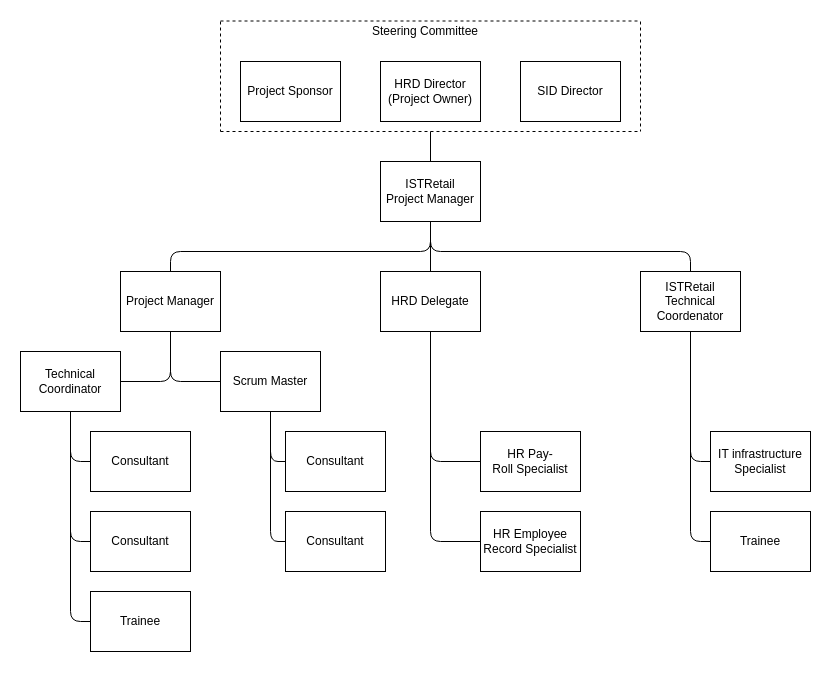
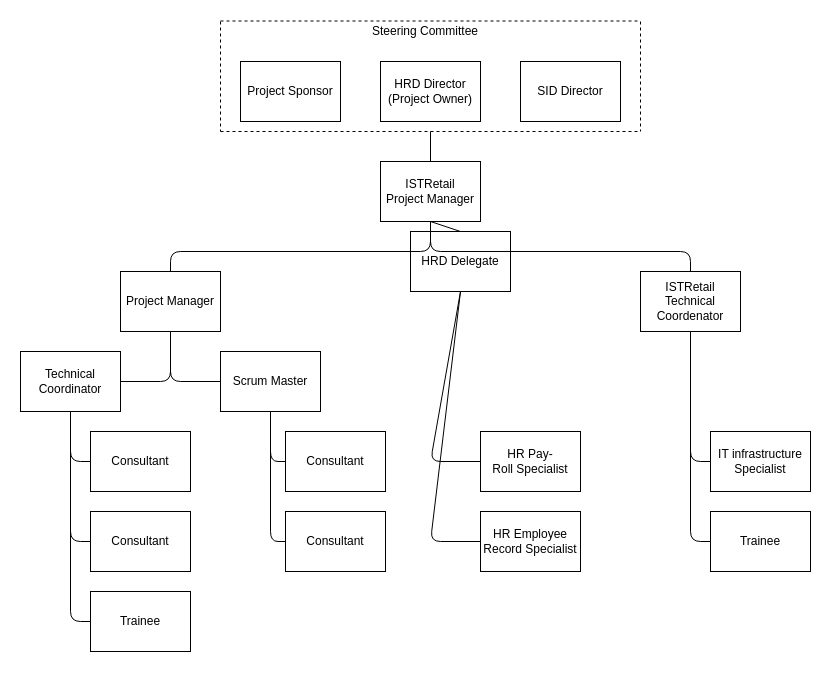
  <mxCell id="0" />
  <mxCell id="1" parent="0" />
  <mxCell id="2" value="Project Sponsor" style="rounded=0;whiteSpace=wrap;html=1;" parent="1" vertex="1"><mxGeometry x="240" y="61" width="100" height="60" as="geometry" /></mxCell>
  <mxCell id="3" value="Project Manager" style="rounded=0;whiteSpace=wrap;html=1;" parent="1" vertex="1"><mxGeometry x="120" y="271" width="100" height="60" as="geometry" /></mxCell>
  <mxCell id="4" value="Technical Coordinator" style="rounded=0;whiteSpace=wrap;html=1;" parent="1" vertex="1"><mxGeometry x="20" y="351" width="100" height="60" as="geometry" /></mxCell>
  <mxCell id="5" value="Consultant" style="rounded=0;whiteSpace=wrap;html=1;" parent="1" vertex="1"><mxGeometry x="90" y="431" width="100" height="60" as="geometry" /></mxCell>
  <mxCell id="6" value="Consultant" style="rounded=0;whiteSpace=wrap;html=1;" parent="1" vertex="1"><mxGeometry x="90" y="511" width="100" height="60" as="geometry" /></mxCell>
  <mxCell id="7" value="Trainee" style="rounded=0;whiteSpace=wrap;html=1;" parent="1" vertex="1"><mxGeometry x="90" y="591" width="100" height="60" as="geometry" /></mxCell>
  <mxCell id="8" value="Scrum Master" style="rounded=0;whiteSpace=wrap;html=1;" parent="1" vertex="1"><mxGeometry x="220" y="351" width="100" height="60" as="geometry" /></mxCell>
  <mxCell id="9" value="Consultant" style="rounded=0;whiteSpace=wrap;html=1;" parent="1" vertex="1"><mxGeometry x="285" y="431" width="100" height="60" as="geometry" /></mxCell>
  <mxCell id="10" value="Consultant" style="rounded=0;whiteSpace=wrap;html=1;" parent="1" vertex="1"><mxGeometry x="285" y="511" width="100" height="60" as="geometry" /></mxCell>
  <mxCell id="11" value="HRD Director&lt;br&gt;(Project Owner)" style="rounded=0;whiteSpace=wrap;html=1;" parent="1" vertex="1"><mxGeometry x="380" y="61" width="100" height="60" as="geometry" /></mxCell>
  <mxCell id="12" value="SID Director" style="rounded=0;whiteSpace=wrap;html=1;" parent="1" vertex="1"><mxGeometry x="520" y="61" width="100" height="60" as="geometry" /></mxCell>
  <mxCell id="13" value="ISTRetail&lt;br&gt;Project Manager" style="rounded=0;whiteSpace=wrap;html=1;" parent="1" vertex="1"><mxGeometry x="380" y="161" width="100" height="60" as="geometry" /></mxCell>
  <mxCell id="14" value="" style="endArrow=none;dashed=1;html=1;" parent="1" edge="1"><mxGeometry width="50" height="50" relative="1" as="geometry"><mxPoint x="220" y="131" as="sourcePoint" /><mxPoint x="640" y="131" as="targetPoint" /></mxGeometry></mxCell>
  <mxCell id="15" value="" style="endArrow=none;dashed=1;html=1;" parent="1" edge="1"><mxGeometry width="50" height="50" relative="1" as="geometry"><mxPoint x="640" y="21" as="sourcePoint" /><mxPoint x="640" y="131" as="targetPoint" /></mxGeometry></mxCell>
  <mxCell id="16" value="" style="endArrow=none;dashed=1;html=1;" parent="1" edge="1"><mxGeometry width="50" height="50" relative="1" as="geometry"><mxPoint x="220" y="20.5" as="sourcePoint" /><mxPoint x="640" y="20.5" as="targetPoint" /></mxGeometry></mxCell>
  <mxCell id="17" value="" style="endArrow=none;dashed=1;html=1;" parent="1" edge="1"><mxGeometry width="50" height="50" relative="1" as="geometry"><mxPoint x="220" y="21" as="sourcePoint" /><mxPoint x="220" y="131" as="targetPoint" /></mxGeometry></mxCell>
- <mxCell id="18" value="HRD Delegate" style="rounded=0;whiteSpace=wrap;html=1;" parent="1" vertex="1"><mxGeometry x="380" y="271" width="100" height="60" as="geometry" /></mxCell>
+ <mxCell id="18" value="HRD Delegate" style="rounded=0;whiteSpace=wrap;html=1;" parent="1" vertex="1"><mxGeometry x="410" y="231" width="100" height="60" as="geometry" /></mxCell>
  <mxCell id="19" value="HR Employee Record Specialist" style="rounded=0;whiteSpace=wrap;html=1;" parent="1" vertex="1"><mxGeometry x="480" y="511" width="100" height="60" as="geometry" /></mxCell>
  <mxCell id="20" value="HR Pay-Roll&amp;nbsp;Specialist" style="rounded=0;whiteSpace=wrap;html=1;" parent="1" vertex="1"><mxGeometry x="480" y="431" width="100" height="60" as="geometry" /></mxCell>
  <mxCell id="21" value="ISTRetail Technical Coordenator" style="rounded=0;whiteSpace=wrap;html=1;" parent="1" vertex="1"><mxGeometry x="640" y="271" width="100" height="60" as="geometry" /></mxCell>
  <mxCell id="22" value="IT infrastructure Specialist" style="rounded=0;whiteSpace=wrap;html=1;" parent="1" vertex="1"><mxGeometry x="710" y="431" width="100" height="60" as="geometry" /></mxCell>
  <mxCell id="23" value="Trainee" style="rounded=0;whiteSpace=wrap;html=1;" parent="1" vertex="1"><mxGeometry x="710" y="511" width="100" height="60" as="geometry" /></mxCell>
  <mxCell id="24" value="Steering Committee" style="text;html=1;resizable=0;points=[];autosize=1;align=left;verticalAlign=top;spacingTop=-4;" parent="1" vertex="1"><mxGeometry x="370" y="21" width="120" height="20" as="geometry" /></mxCell>
  <mxCell id="25" value="" style="endArrow=none;html=1;exitX=0.5;exitY=0;exitDx=0;exitDy=0;" edge="1" parent="1" source="13"><mxGeometry width="50" height="50" relative="1" as="geometry"><mxPoint x="30" y="171" as="sourcePoint" /><mxPoint x="430" y="131" as="targetPoint" /></mxGeometry></mxCell>
  <mxCell id="26" value="" style="endArrow=none;html=1;entryX=0.5;entryY=1;entryDx=0;entryDy=0;exitX=0.5;exitY=0;exitDx=0;exitDy=0;" edge="1" parent="1" source="18" target="13"><mxGeometry width="50" height="50" relative="1" as="geometry"><mxPoint x="290" y="271" as="sourcePoint" /><mxPoint x="340" y="221" as="targetPoint" /></mxGeometry></mxCell>
  <mxCell id="27" value="" style="endArrow=none;html=1;exitX=0.5;exitY=0;exitDx=0;exitDy=0;entryX=0.5;entryY=1;entryDx=0;entryDy=0;" edge="1" parent="1" source="3" target="13"><mxGeometry width="50" height="50" relative="1" as="geometry"><mxPoint x="210" y="291" as="sourcePoint" /><mxPoint x="260" y="241" as="targetPoint" /><Array as="points"><mxPoint x="170" y="251" /><mxPoint x="430" y="251" /></Array></mxGeometry></mxCell>
  <mxCell id="28" value="" style="endArrow=none;html=1;entryX=0.5;entryY=1;entryDx=0;entryDy=0;exitX=0.5;exitY=0;exitDx=0;exitDy=0;" edge="1" parent="1" source="21" target="13"><mxGeometry width="50" height="50" relative="1" as="geometry"><mxPoint x="640" y="271" as="sourcePoint" /><mxPoint x="660" y="231" as="targetPoint" /><Array as="points"><mxPoint x="690" y="251" /><mxPoint x="430" y="251" /></Array></mxGeometry></mxCell>
  <mxCell id="29" value="" style="endArrow=none;html=1;entryX=0.5;entryY=1;entryDx=0;entryDy=0;exitX=0;exitY=0.5;exitDx=0;exitDy=0;" edge="1" parent="1" source="8" target="3"><mxGeometry width="50" height="50" relative="1" as="geometry"><mxPoint x="210" y="501" as="sourcePoint" /><mxPoint x="260" y="451" as="targetPoint" /><Array as="points"><mxPoint x="170" y="381" /></Array></mxGeometry></mxCell>
  <mxCell id="30" value="" style="endArrow=none;html=1;entryX=0.5;entryY=1;entryDx=0;entryDy=0;exitX=1;exitY=0.5;exitDx=0;exitDy=0;" edge="1" parent="1" source="4" target="3"><mxGeometry width="50" height="50" relative="1" as="geometry"><mxPoint x="230" y="391" as="sourcePoint" /><mxPoint x="180" y="341" as="targetPoint" /><Array as="points"><mxPoint x="170" y="381" /></Array></mxGeometry></mxCell>
  <mxCell id="31" value="" style="endArrow=none;html=1;entryX=0.5;entryY=1;entryDx=0;entryDy=0;exitX=0;exitY=0.5;exitDx=0;exitDy=0;" edge="1" parent="1" source="7" target="4"><mxGeometry width="50" height="50" relative="1" as="geometry"><mxPoint x="40" y="521" as="sourcePoint" /><mxPoint x="90" y="471" as="targetPoint" /><Array as="points"><mxPoint x="70" y="621" /></Array></mxGeometry></mxCell>
  <mxCell id="32" value="" style="endArrow=none;html=1;entryX=0.5;entryY=1;entryDx=0;entryDy=0;exitX=0;exitY=0.5;exitDx=0;exitDy=0;" edge="1" parent="1" source="6" target="4"><mxGeometry width="50" height="50" relative="1" as="geometry"><mxPoint x="-40" y="531" as="sourcePoint" /><mxPoint x="10" y="481" as="targetPoint" /><Array as="points"><mxPoint x="70" y="541" /></Array></mxGeometry></mxCell>
  <mxCell id="33" value="" style="endArrow=none;html=1;entryX=0.5;entryY=1;entryDx=0;entryDy=0;exitX=0;exitY=0.5;exitDx=0;exitDy=0;" edge="1" parent="1" source="5" target="4"><mxGeometry width="50" height="50" relative="1" as="geometry"><mxPoint x="-20" y="531" as="sourcePoint" /><mxPoint x="30" y="481" as="targetPoint" /><Array as="points"><mxPoint x="70" y="461" /></Array></mxGeometry></mxCell>
  <mxCell id="34" value="" style="endArrow=none;html=1;entryX=0.5;entryY=1;entryDx=0;entryDy=0;exitX=0;exitY=0.5;exitDx=0;exitDy=0;" edge="1" parent="1" source="9" target="8"><mxGeometry width="50" height="50" relative="1" as="geometry"><mxPoint x="220" y="551" as="sourcePoint" /><mxPoint x="270" y="501" as="targetPoint" /><Array as="points"><mxPoint x="270" y="461" /></Array></mxGeometry></mxCell>
  <mxCell id="35" value="" style="endArrow=none;html=1;entryX=0.5;entryY=1;entryDx=0;entryDy=0;exitX=0;exitY=0.5;exitDx=0;exitDy=0;" edge="1" parent="1" source="10" target="8"><mxGeometry width="50" height="50" relative="1" as="geometry"><mxPoint x="20" y="721" as="sourcePoint" /><mxPoint x="70" y="671" as="targetPoint" /><Array as="points"><mxPoint x="270" y="541" /></Array></mxGeometry></mxCell>
  <mxCell id="36" value="" style="endArrow=none;html=1;entryX=0.5;entryY=1;entryDx=0;entryDy=0;exitX=0;exitY=0.5;exitDx=0;exitDy=0;" edge="1" parent="1" source="20" target="18"><mxGeometry width="50" height="50" relative="1" as="geometry"><mxPoint x="280" y="411" as="sourcePoint" /><mxPoint x="330" y="361" as="targetPoint" /><Array as="points"><mxPoint x="430" y="461" /></Array></mxGeometry></mxCell>
  <mxCell id="37" value="" style="endArrow=none;html=1;entryX=0.5;entryY=1;entryDx=0;entryDy=0;exitX=0;exitY=0.5;exitDx=0;exitDy=0;" edge="1" parent="1" source="19" target="18"><mxGeometry width="50" height="50" relative="1" as="geometry"><mxPoint x="20" y="721" as="sourcePoint" /><mxPoint x="70" y="671" as="targetPoint" /><Array as="points"><mxPoint x="430" y="541" /></Array></mxGeometry></mxCell>
  <mxCell id="38" value="" style="endArrow=none;html=1;entryX=0.5;entryY=1;entryDx=0;entryDy=0;exitX=0;exitY=0.5;exitDx=0;exitDy=0;" edge="1" parent="1" source="22" target="21"><mxGeometry width="50" height="50" relative="1" as="geometry"><mxPoint x="20" y="721" as="sourcePoint" /><mxPoint x="70" y="671" as="targetPoint" /><Array as="points"><mxPoint x="690" y="461" /></Array></mxGeometry></mxCell>
  <mxCell id="39" value="" style="endArrow=none;html=1;entryX=0.5;entryY=1;entryDx=0;entryDy=0;exitX=0;exitY=0.5;exitDx=0;exitDy=0;" edge="1" parent="1" source="23" target="21"><mxGeometry width="50" height="50" relative="1" as="geometry"><mxPoint x="20" y="721" as="sourcePoint" /><mxPoint x="70" y="671" as="targetPoint" /><Array as="points"><mxPoint x="690" y="541" /></Array></mxGeometry></mxCell>
